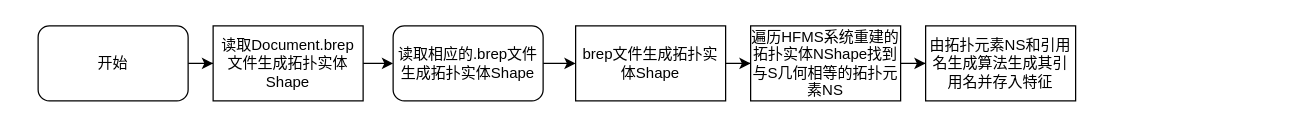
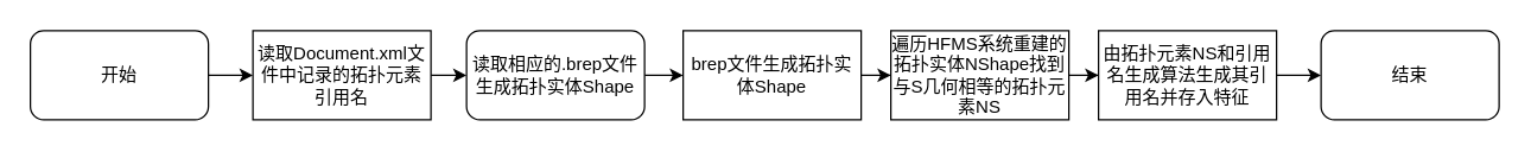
  <mxCell id="0" />
  <mxCell id="1" parent="0" />
  <mxCell id="2" style="edgeStyle=orthogonalEdgeStyle;rounded=0;orthogonalLoop=1;jettySize=auto;html=1;entryX=0;entryY=0.5;entryDx=0;entryDy=0;" edge="1" parent="1" source="3" target="5"><mxGeometry relative="1" as="geometry"><mxPoint x="180" y="50" as="targetPoint" /></mxGeometry></mxCell>
- <mxCell id="3" value="开始" style="rounded=1;whiteSpace=wrap;html=1;" vertex="1" parent="1"><mxGeometry x="30" y="20" width="120" height="60" as="geometry" /></mxCell>
+ <mxCell id="3" value="开始" style="rounded=1;whiteSpace=wrap;html=1;" vertex="1" parent="1"><mxGeometry x="20" y="20" width="120" height="60" as="geometry" /></mxCell>
  <mxCell id="4" style="edgeStyle=orthogonalEdgeStyle;rounded=0;orthogonalLoop=1;jettySize=auto;html=1;entryX=0;entryY=0.5;entryDx=0;entryDy=0;" edge="1" parent="1" source="5" target="7"><mxGeometry relative="1" as="geometry"><mxPoint x="340" y="50" as="targetPoint" /></mxGeometry></mxCell>
- <mxCell id="5" value="读取Document.brep文件生成拓扑实体Shape" style="rounded=0;whiteSpace=wrap;html=1;" vertex="1" parent="1"><mxGeometry x="170" y="20" width="120" height="60" as="geometry" /></mxCell>
+ <mxCell id="5" value="读取Document.xml文件中记录的拓扑元素引用名" style="rounded=0;whiteSpace=wrap;html=1;" vertex="1" parent="1"><mxGeometry x="170" y="20" width="120" height="60" as="geometry" /></mxCell>
  <mxCell id="6" style="edgeStyle=orthogonalEdgeStyle;rounded=0;orthogonalLoop=1;jettySize=auto;html=1;entryX=0;entryY=0.5;entryDx=0;entryDy=0;" edge="1" parent="1" source="7" target="9"><mxGeometry relative="1" as="geometry"><mxPoint x="490" y="50" as="targetPoint" /></mxGeometry></mxCell>
  <mxCell id="7" value="读取相应的.brep文件生成拓扑实体Shape" style="whiteSpace=wrap;html=1;rounded=1;" vertex="1" parent="1"><mxGeometry x="314" y="20" width="120" height="60" as="geometry" /></mxCell>
  <mxCell id="8" style="edgeStyle=orthogonalEdgeStyle;rounded=0;orthogonalLoop=1;jettySize=auto;html=1;entryX=0;entryY=0.5;entryDx=0;entryDy=0;" edge="1" parent="1" source="9" target="11"><mxGeometry relative="1" as="geometry"><mxPoint x="660" y="50" as="targetPoint" /></mxGeometry></mxCell>
  <mxCell id="9" value="brep文件生成拓扑实体Shape" style="rounded=0;whiteSpace=wrap;html=1;" vertex="1" parent="1"><mxGeometry x="460" y="20" width="120" height="60" as="geometry" /></mxCell>
  <mxCell id="10" style="edgeStyle=orthogonalEdgeStyle;rounded=0;orthogonalLoop=1;jettySize=auto;html=1;entryX=0;entryY=0.5;entryDx=0;entryDy=0;" edge="1" parent="1" source="11" target="14"><mxGeometry relative="1" as="geometry"><mxPoint x="740" y="50" as="targetPoint" /></mxGeometry></mxCell>
  <mxCell id="11" value="遍历HFMS系统重建的拓扑实体NShape找到与S几何相等的拓扑元素NS" style="rounded=0;whiteSpace=wrap;html=1;" vertex="1" parent="1"><mxGeometry x="600" y="20" width="120" height="60" as="geometry" /></mxCell>
+ <mxCell id="12" value="结束" style="rounded=1;whiteSpace=wrap;html=1;" vertex="1" parent="1"><mxGeometry x="890" y="20" width="120" height="60" as="geometry" /></mxCell>
+ <mxCell id="13" style="edgeStyle=orthogonalEdgeStyle;rounded=0;orthogonalLoop=1;jettySize=auto;html=1;entryX=0;entryY=0.5;entryDx=0;entryDy=0;" edge="1" parent="1" source="14" target="12"><mxGeometry relative="1" as="geometry" /></mxCell>
  <mxCell id="14" value="由拓扑元素NS和引用名生成算法生成其引用名并存入特征" style="rounded=0;whiteSpace=wrap;html=1;" vertex="1" parent="1"><mxGeometry x="740" y="20" width="120" height="60" as="geometry" /></mxCell>
